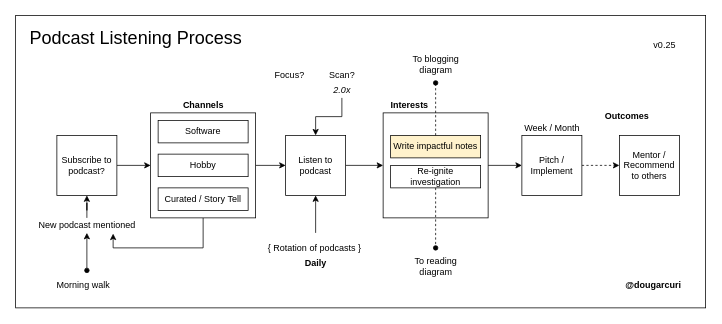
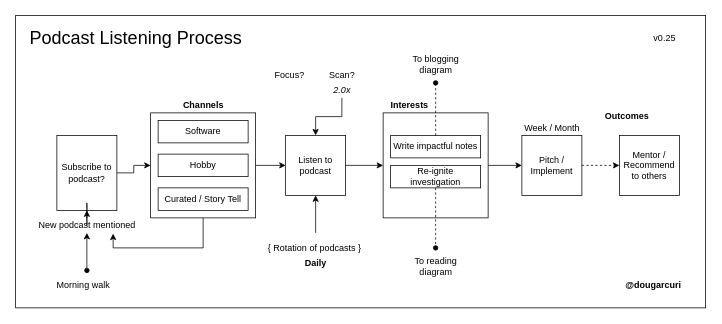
  <mxCell id="0" />
  <mxCell id="1" parent="0" />
  <mxCell id="2" value="" style="rounded=0;whiteSpace=wrap;html=1;fillColor=none;" parent="1" vertex="1"><mxGeometry x="20" y="20" width="920" height="390" as="geometry" /></mxCell>
  <mxCell id="3" style="edgeStyle=orthogonalEdgeStyle;rounded=0;orthogonalLoop=1;jettySize=auto;html=1;exitX=1;exitY=0.5;exitDx=0;exitDy=0;" parent="1" source="5" target="12" edge="1"><mxGeometry relative="1" as="geometry" /></mxCell>
  <mxCell id="4" style="edgeStyle=orthogonalEdgeStyle;rounded=0;orthogonalLoop=1;jettySize=auto;html=1;exitX=0.5;exitY=1;exitDx=0;exitDy=0;entryX=0.75;entryY=1.05;entryDx=0;entryDy=0;entryPerimeter=0;" parent="1" source="5" target="17" edge="1"><mxGeometry relative="1" as="geometry" /></mxCell>
  <mxCell id="5" value="" style="rounded=0;whiteSpace=wrap;html=1;" parent="1" vertex="1"><mxGeometry x="200" y="150" width="140" height="140" as="geometry" /></mxCell>
  <mxCell id="6" value="&lt;font style=&quot;font-size: 24px&quot;&gt;Podcast Listening Process&lt;/font&gt;" style="text;html=1;align=center;verticalAlign=middle;resizable=0;points=[];autosize=1;" parent="1" vertex="1"><mxGeometry x="30" y="40" width="300" height="20" as="geometry" /></mxCell>
- <mxCell id="7" value="v0.25" style="text;html=1;align=center;verticalAlign=middle;resizable=0;points=[];autosize=1;" parent="1" vertex="1"><mxGeometry x="865" y="50" width="40" height="20" as="geometry" /></mxCell>
+ <mxCell id="7" value="v0.25" style="text;html=1;align=center;verticalAlign=middle;resizable=0;points=[];autosize=1;" parent="1" vertex="1"><mxGeometry x="865" y="40" width="40" height="20" as="geometry" /></mxCell>
  <mxCell id="8" value="&lt;b&gt;@dougarcuri&lt;/b&gt;" style="text;html=1;align=center;verticalAlign=middle;resizable=0;points=[];autosize=1;" parent="1" vertex="1"><mxGeometry x="825" y="370" width="90" height="20" as="geometry" /></mxCell>
  <mxCell id="9" style="edgeStyle=orthogonalEdgeStyle;rounded=0;orthogonalLoop=1;jettySize=auto;html=1;exitX=1;exitY=0.5;exitDx=0;exitDy=0;entryX=0;entryY=0.5;entryDx=0;entryDy=0;" parent="1" source="10" target="5" edge="1"><mxGeometry relative="1" as="geometry" /></mxCell>
- <mxCell id="10" value="Subscribe to podcast?" style="whiteSpace=wrap;html=1;aspect=fixed;" parent="1" vertex="1"><mxGeometry x="75" y="180" width="80" height="80" as="geometry" /></mxCell>
+ <mxCell id="10" value="Subscribe to podcast?" style="whiteSpace=wrap;html=1;aspect=fixed;" parent="1" vertex="1"><mxGeometry x="75" y="180" width="80" height="100" as="geometry" /></mxCell>
  <mxCell id="11" style="edgeStyle=orthogonalEdgeStyle;rounded=0;orthogonalLoop=1;jettySize=auto;html=1;exitX=1;exitY=0.5;exitDx=0;exitDy=0;entryX=0;entryY=0.5;entryDx=0;entryDy=0;" edge="1" parent="1" source="12" target="36"><mxGeometry relative="1" as="geometry" /></mxCell>
  <mxCell id="12" value="Listen to podcast" style="whiteSpace=wrap;html=1;aspect=fixed;" parent="1" vertex="1"><mxGeometry x="380" y="180" width="80" height="80" as="geometry" /></mxCell>
  <mxCell id="13" style="edgeStyle=orthogonalEdgeStyle;rounded=0;orthogonalLoop=1;jettySize=auto;html=1;exitX=1;exitY=0.5;exitDx=0;exitDy=0;entryX=0;entryY=0.5;entryDx=0;entryDy=0;" parent="1" source="36" target="15" edge="1"><mxGeometry relative="1" as="geometry"><mxPoint x="590" y="220" as="sourcePoint" /></mxGeometry></mxCell>
  <mxCell id="14" style="edgeStyle=orthogonalEdgeStyle;rounded=0;orthogonalLoop=1;jettySize=auto;html=1;exitX=1;exitY=0.5;exitDx=0;exitDy=0;entryX=0;entryY=0.5;entryDx=0;entryDy=0;dashed=1;" parent="1" source="15" target="18" edge="1"><mxGeometry relative="1" as="geometry" /></mxCell>
  <mxCell id="15" value="Pitch / Implement" style="whiteSpace=wrap;html=1;aspect=fixed;" parent="1" vertex="1"><mxGeometry x="695" y="180" width="80" height="80" as="geometry" /></mxCell>
  <mxCell id="16" style="edgeStyle=orthogonalEdgeStyle;rounded=0;orthogonalLoop=1;jettySize=auto;html=1;entryX=0.5;entryY=1;entryDx=0;entryDy=0;" parent="1" source="17" target="10" edge="1"><mxGeometry relative="1" as="geometry" /></mxCell>
  <mxCell id="17" value="New podcast mentioned" style="text;html=1;align=center;verticalAlign=middle;resizable=0;points=[];autosize=1;" parent="1" vertex="1"><mxGeometry x="45" y="290" width="140" height="20" as="geometry" /></mxCell>
  <mxCell id="18" value="Mentor / Recommend to others" style="whiteSpace=wrap;html=1;aspect=fixed;" parent="1" vertex="1"><mxGeometry x="825" y="180" width="80" height="80" as="geometry" /></mxCell>
  <mxCell id="19" value="" style="endArrow=classic;html=1;entryX=0.5;entryY=1;entryDx=0;entryDy=0;" parent="1" target="12" edge="1"><mxGeometry width="50" height="50" relative="1" as="geometry"><mxPoint x="420" y="310" as="sourcePoint" /><mxPoint x="460" y="260" as="targetPoint" /></mxGeometry></mxCell>
  <mxCell id="20" value="{ Rotation of podcasts }&amp;nbsp;" style="text;html=1;align=center;verticalAlign=middle;resizable=0;points=[];autosize=1;" parent="1" vertex="1"><mxGeometry x="350" y="320" width="140" height="20" as="geometry" /></mxCell>
  <mxCell id="21" value="" style="endArrow=classic;html=1;startArrow=oval;startFill=1;" parent="1" edge="1"><mxGeometry width="50" height="50" relative="1" as="geometry"><mxPoint x="115" y="360" as="sourcePoint" /><mxPoint x="115" y="310" as="targetPoint" /></mxGeometry></mxCell>
  <mxCell id="22" value="Morning walk" style="text;html=1;align=center;verticalAlign=middle;resizable=0;points=[];autosize=1;" parent="1" vertex="1"><mxGeometry x="65" y="370" width="90" height="20" as="geometry" /></mxCell>
  <mxCell id="23" value="&lt;b&gt;Outcomes&lt;/b&gt;" style="text;html=1;align=center;verticalAlign=middle;resizable=0;points=[];autosize=1;" parent="1" vertex="1"><mxGeometry x="800" y="145" width="70" height="20" as="geometry" /></mxCell>
  <mxCell id="24" value="Software" style="rounded=0;whiteSpace=wrap;html=1;" parent="1" vertex="1"><mxGeometry x="210" y="160" width="120" height="30" as="geometry" /></mxCell>
  <mxCell id="25" value="&lt;b&gt;Channels&lt;/b&gt;" style="text;html=1;align=center;verticalAlign=middle;resizable=0;points=[];autosize=1;" parent="1" vertex="1"><mxGeometry x="235" y="130" width="70" height="20" as="geometry" /></mxCell>
  <mxCell id="26" value="Hobby" style="rounded=0;whiteSpace=wrap;html=1;" parent="1" vertex="1"><mxGeometry x="210" y="205" width="120" height="30" as="geometry" /></mxCell>
  <mxCell id="27" value="Curated / Story Tell" style="rounded=0;whiteSpace=wrap;html=1;" parent="1" vertex="1"><mxGeometry x="210" y="250" width="120" height="30" as="geometry" /></mxCell>
  <mxCell id="28" value="Focus?" style="text;html=1;align=center;verticalAlign=middle;resizable=0;points=[];autosize=1;" parent="1" vertex="1"><mxGeometry x="360" y="90" width="50" height="20" as="geometry" /></mxCell>
  <mxCell id="29" style="edgeStyle=orthogonalEdgeStyle;rounded=0;orthogonalLoop=1;jettySize=auto;html=1;entryX=0.5;entryY=0;entryDx=0;entryDy=0;" parent="1" source="30" target="12" edge="1"><mxGeometry relative="1" as="geometry" /></mxCell>
  <mxCell id="30" value="&lt;i&gt;2.0x&lt;/i&gt;" style="text;html=1;align=center;verticalAlign=middle;resizable=0;points=[];autosize=1;" parent="1" vertex="1"><mxGeometry x="435" y="110" width="40" height="20" as="geometry" /></mxCell>
  <mxCell id="31" value="Scan?" style="text;html=1;align=center;verticalAlign=middle;resizable=0;points=[];autosize=1;" parent="1" vertex="1"><mxGeometry x="430" y="90" width="50" height="20" as="geometry" /></mxCell>
  <mxCell id="32" value="To blogging&lt;br&gt;diagram" style="text;html=1;align=center;verticalAlign=middle;resizable=0;points=[];autosize=1;" parent="1" vertex="1"><mxGeometry x="540" y="70" width="80" height="30" as="geometry" /></mxCell>
  <mxCell id="33" value="&lt;b&gt;Daily&lt;/b&gt;" style="text;html=1;align=center;verticalAlign=middle;resizable=0;points=[];autosize=1;" vertex="1" parent="1"><mxGeometry x="400" y="340" width="40" height="20" as="geometry" /></mxCell>
  <mxCell id="34" value="Week / Month" style="text;html=1;align=center;verticalAlign=middle;resizable=0;points=[];autosize=1;strokeColor=none;fillColor=none;" vertex="1" parent="1"><mxGeometry x="690" y="160" width="90" height="20" as="geometry" /></mxCell>
  <mxCell id="35" value="" style="group" vertex="1" connectable="0" parent="1"><mxGeometry x="510" y="150" width="140" height="140" as="geometry" /></mxCell>
  <mxCell id="36" value="" style="rounded=0;whiteSpace=wrap;html=1;" vertex="1" parent="35"><mxGeometry width="140" height="140" as="geometry" /></mxCell>
  <mxCell id="37" value="" style="group" vertex="1" connectable="0" parent="35"><mxGeometry x="10" y="30" width="120" height="70" as="geometry" /></mxCell>
- <mxCell id="38" value="Write impactful notes" style="rounded=0;whiteSpace=wrap;html=1;fillColor=#fff2cc;" vertex="1" parent="37"><mxGeometry width="120" height="30" as="geometry" /></mxCell>
+ <mxCell id="38" value="Write impactful notes" style="rounded=0;whiteSpace=wrap;html=1;" vertex="1" parent="37"><mxGeometry width="120" height="30" as="geometry" /></mxCell>
  <mxCell id="39" value="Re-ignite investigation" style="rounded=0;whiteSpace=wrap;html=1;" vertex="1" parent="37"><mxGeometry y="40" width="120" height="30" as="geometry" /></mxCell>
  <mxCell id="40" style="rounded=0;orthogonalLoop=1;jettySize=auto;html=1;exitX=0.5;exitY=0;exitDx=0;exitDy=0;endArrow=oval;endFill=1;dashed=1;" parent="35" source="38" edge="1"><mxGeometry relative="1" as="geometry"><mxPoint x="70" y="-40" as="targetPoint" /><mxPoint x="30" y="310" as="sourcePoint" /></mxGeometry></mxCell>
  <mxCell id="41" value="To reading&lt;br&gt;diagram" style="text;html=1;align=center;verticalAlign=middle;resizable=0;points=[];autosize=1;" vertex="1" parent="1"><mxGeometry x="545" y="340" width="70" height="30" as="geometry" /></mxCell>
  <mxCell id="42" style="rounded=0;orthogonalLoop=1;jettySize=auto;html=1;exitX=0.5;exitY=1;exitDx=0;exitDy=0;endArrow=oval;endFill=1;dashed=1;" edge="1" parent="1" source="39"><mxGeometry relative="1" as="geometry"><mxPoint x="580" y="330" as="targetPoint" /><mxPoint x="689" y="370" as="sourcePoint" /></mxGeometry></mxCell>
  <mxCell id="43" value="&lt;b&gt;Interests&lt;/b&gt;" style="text;html=1;align=center;verticalAlign=middle;resizable=0;points=[];autosize=1;" vertex="1" parent="1"><mxGeometry x="510" y="130" width="70" height="20" as="geometry" /></mxCell>
